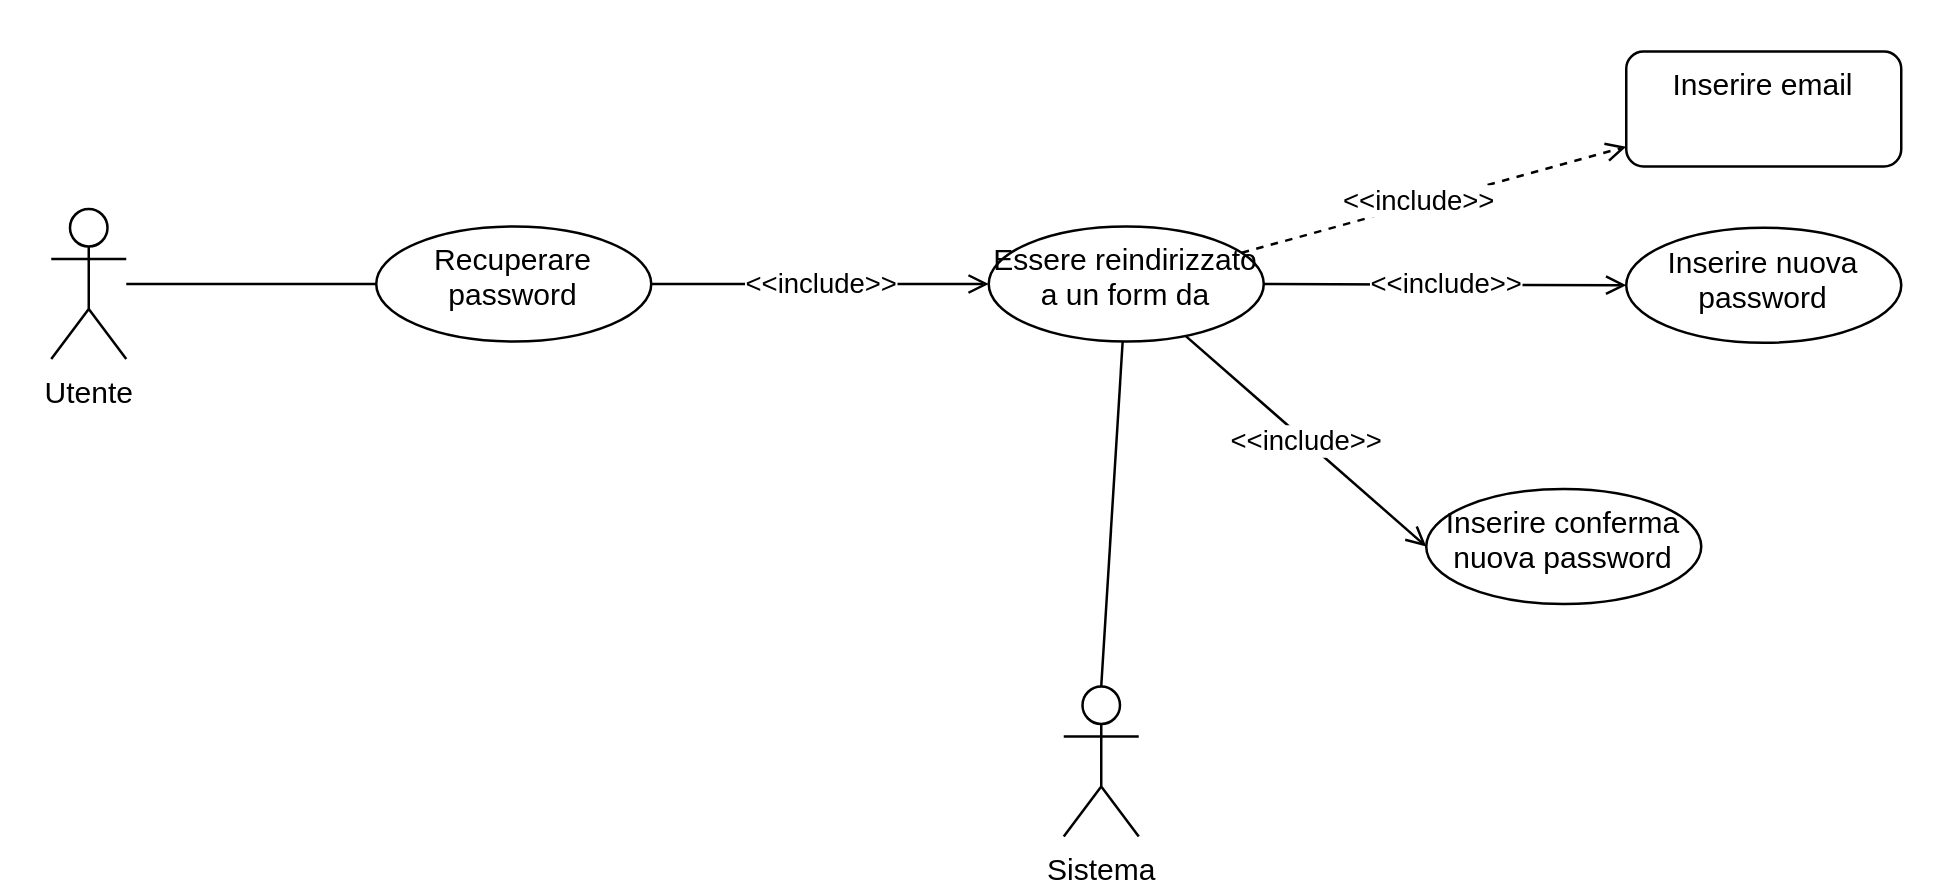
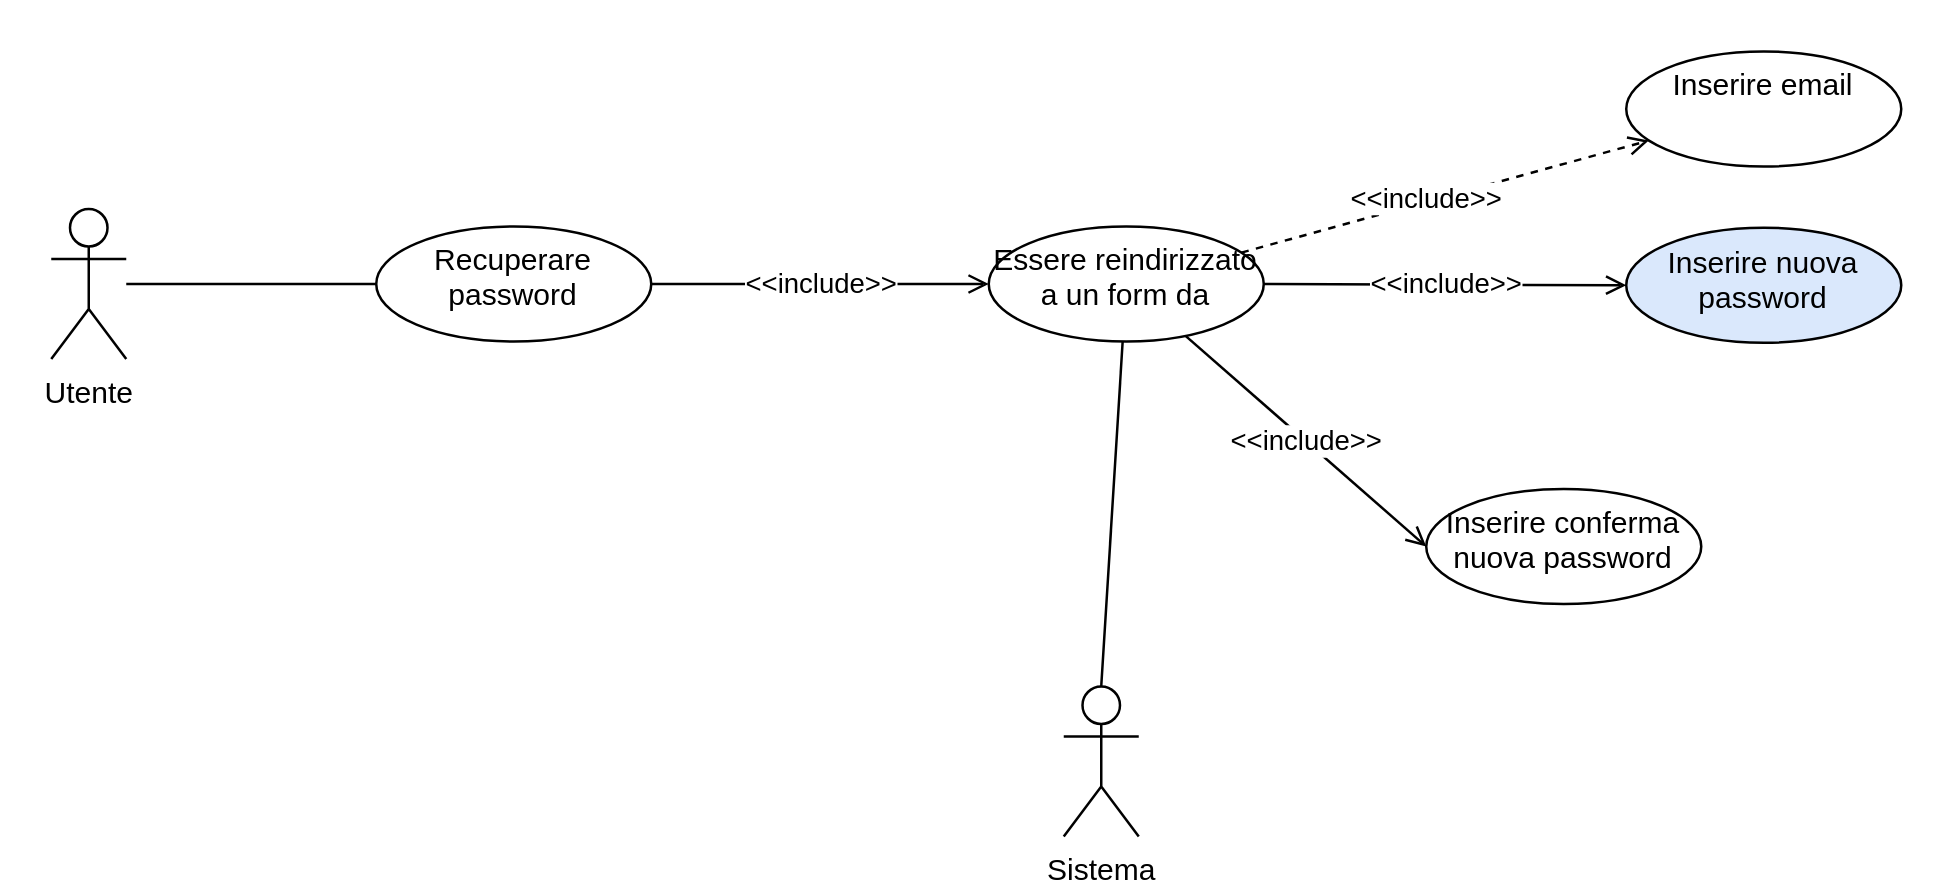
  <mxCell id="0" />
  <mxCell id="1" parent="0" />
  <mxCell id="2" value="" style="rounded=0;orthogonalLoop=1;jettySize=auto;html=1;endArrow=none;endFill=0;" edge="1" parent="1" source="3" target="5"><mxGeometry relative="1" as="geometry" /></mxCell>
  <mxCell id="3" value="Utente" style="shape=umlActor;verticalLabelPosition=bottom;verticalAlign=top;html=1;outlineConnect=0;" vertex="1" parent="1"><mxGeometry x="20" y="83" width="30" height="60" as="geometry" /></mxCell>
  <mxCell id="4" value="&amp;lt;&amp;lt;include&amp;gt;&amp;gt;" style="edgeStyle=none;rounded=0;orthogonalLoop=1;jettySize=auto;html=1;endArrow=open;endFill=0;" edge="1" parent="1" source="5" target="11"><mxGeometry relative="1" as="geometry" /></mxCell>
  <mxCell id="5" value="Recuperare password" style="ellipse;whiteSpace=wrap;html=1;verticalAlign=top;" vertex="1" parent="1"><mxGeometry x="150" y="90" width="110" height="46" as="geometry" /></mxCell>
  <mxCell id="6" style="edgeStyle=none;rounded=0;orthogonalLoop=1;jettySize=auto;html=1;entryX=0.5;entryY=0;entryDx=0;entryDy=0;entryPerimeter=0;endArrow=none;endFill=0;" edge="1" parent="1" source="11" target="12"><mxGeometry relative="1" as="geometry" /></mxCell>
  <mxCell id="7" value="" style="edgeStyle=none;rounded=0;orthogonalLoop=1;jettySize=auto;html=1;endArrow=open;endFill=0;dashed=1;" edge="1" parent="1" source="11" target="13"><mxGeometry relative="1" as="geometry" /></mxCell>
  <mxCell id="8" value="&amp;lt;&amp;lt;include&amp;gt;&amp;gt;" style="edgeLabel;html=1;align=center;verticalAlign=middle;resizable=0;points=[];" vertex="1" connectable="0" parent="7"><mxGeometry x="-0.091" y="2" relative="1" as="geometry"><mxPoint as="offset" /></mxGeometry></mxCell>
  <mxCell id="9" value="&amp;lt;&amp;lt;include&amp;gt;&amp;gt;" style="edgeStyle=none;rounded=0;orthogonalLoop=1;jettySize=auto;html=1;endArrow=open;endFill=0;" edge="1" parent="1" source="11" target="14"><mxGeometry relative="1" as="geometry" /></mxCell>
  <mxCell id="10" value="&amp;lt;&amp;lt;include&amp;gt;&amp;gt;" style="edgeStyle=none;rounded=0;orthogonalLoop=1;jettySize=auto;html=1;entryX=0;entryY=0.5;entryDx=0;entryDy=0;endArrow=open;endFill=0;" edge="1" parent="1" source="11" target="15"><mxGeometry relative="1" as="geometry" /></mxCell>
  <mxCell id="11" value="Essere reindirizzato a un form da" style="ellipse;whiteSpace=wrap;html=1;verticalAlign=top;" vertex="1" parent="1"><mxGeometry x="395" y="90" width="110" height="46" as="geometry" /></mxCell>
  <mxCell id="12" value="Sistema" style="shape=umlActor;verticalLabelPosition=bottom;verticalAlign=top;html=1;outlineConnect=0;" vertex="1" parent="1"><mxGeometry x="425" y="274" width="30" height="60" as="geometry" /></mxCell>
- <mxCell id="13" value="Inserire email" style="whiteSpace=wrap;html=1;verticalAlign=top;rounded=1;" vertex="1" parent="1"><mxGeometry x="650" y="20" width="110" height="46" as="geometry" /></mxCell>
- <mxCell id="14" value="Inserire nuova password" style="ellipse;whiteSpace=wrap;html=1;verticalAlign=top;" vertex="1" parent="1"><mxGeometry x="650" y="90.5" width="110" height="46" as="geometry" /></mxCell>
+ <mxCell id="13" value="Inserire email" style="ellipse;whiteSpace=wrap;html=1;verticalAlign=top;" vertex="1" parent="1"><mxGeometry x="650" y="20" width="110" height="46" as="geometry" /></mxCell>
+ <mxCell id="14" value="Inserire nuova password" style="ellipse;whiteSpace=wrap;html=1;verticalAlign=top;fillColor=#dae8fc;" vertex="1" parent="1"><mxGeometry x="650" y="90.5" width="110" height="46" as="geometry" /></mxCell>
  <mxCell id="15" value="Inserire conferma nuova password" style="ellipse;whiteSpace=wrap;html=1;verticalAlign=top;" vertex="1" parent="1"><mxGeometry x="570" y="195" width="110" height="46" as="geometry" /></mxCell>
